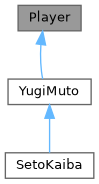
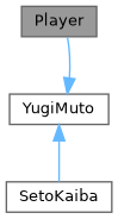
  digraph {
    node [color=gray40 fillcolor=white fontname=Helvetica fontsize=10 shape=box style=filled]
    edge [color=steelblue1 dir=back fontname=Helvetica fontsize=10 labelfontname=Helvetica labelfontsize=10 style=solid]
    n1 [fillcolor=grey60 fontcolor=black height=0.2 label=Player width=0.4]
    n2 [height=0.2 label=YugiMuto width=0.4]
    n3 [height=0.2 label=SetoKaiba width=0.4]
-   n1 -> n2
+   n2 -> n1
    n2 -> n3
  }
